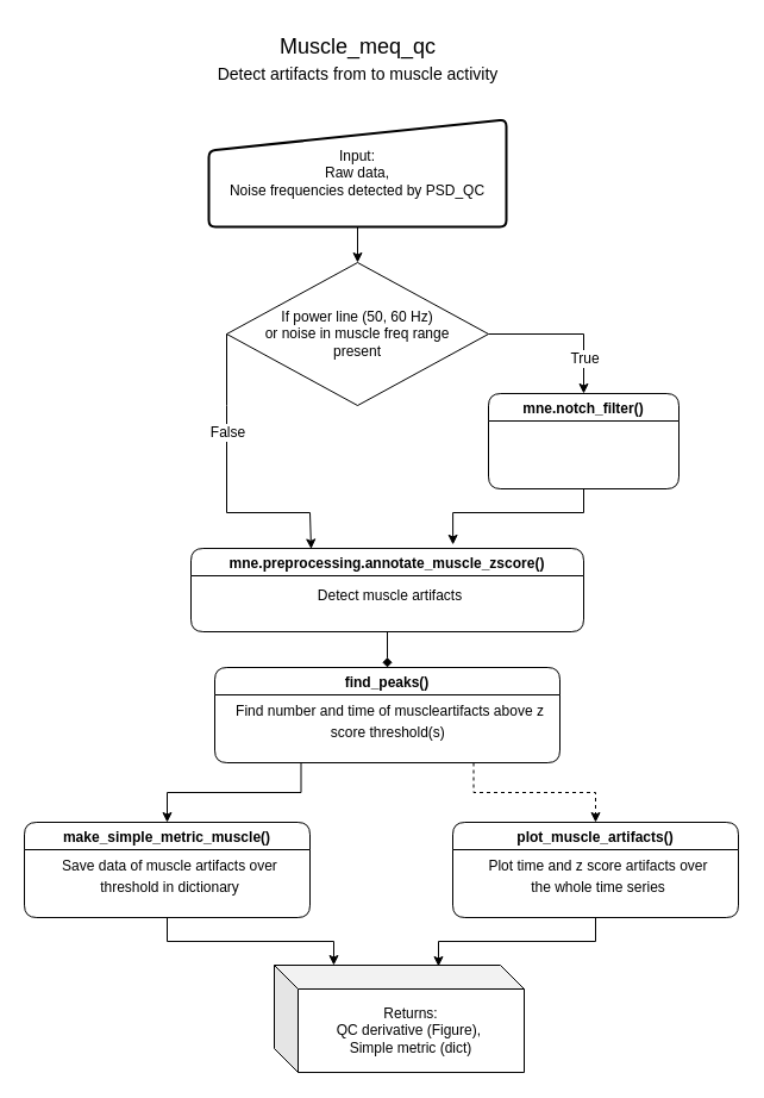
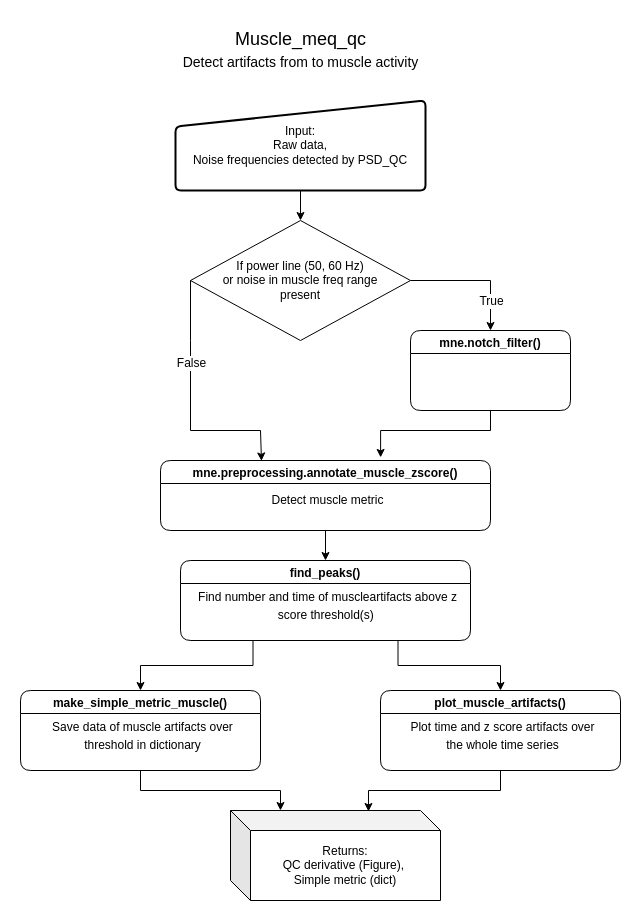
  <mxCell id="0" />
  <mxCell id="1" parent="0" />
  <mxCell id="2" value="&lt;font style=&quot;&quot;&gt;Muscle_meq_qc&lt;br&gt;&lt;font style=&quot;font-size: 14px;&quot;&gt;Detect artifacts from to muscle activity&lt;/font&gt;&lt;br&gt;&lt;/font&gt;" style="text;html=1;align=center;verticalAlign=middle;resizable=0;points=[];autosize=1;strokeColor=none;fillColor=none;fontSize=18;fontFamily=Helvetica;" parent="1" vertex="1"><mxGeometry x="170" y="20" width="260" height="60" as="geometry" /></mxCell>
  <mxCell id="3" style="edgeStyle=orthogonalEdgeStyle;rounded=0;orthogonalLoop=1;jettySize=auto;html=1;entryX=0.5;entryY=0;entryDx=0;entryDy=0;fontSize=12;" parent="1" source="4" target="7" edge="1"><mxGeometry relative="1" as="geometry" /></mxCell>
  <mxCell id="4" value="Input:&lt;br&gt;Raw data,&lt;br&gt;Noise frequencies detected by PSD_QC" style="html=1;strokeWidth=2;shape=manualInput;whiteSpace=wrap;rounded=1;size=26;arcSize=11;fontFamily=Helvetica;" parent="1" vertex="1"><mxGeometry x="175" y="100" width="250" height="90" as="geometry" /></mxCell>
  <mxCell id="5" value="" style="group;fontSize=12;" parent="1" vertex="1" connectable="0"><mxGeometry x="410" y="330" width="160" height="80" as="geometry" /></mxCell>
  <mxCell id="6" value="&lt;div style=&quot;font-size: 12px; line-height: 18px;&quot;&gt;mne.notch_filter()&lt;br&gt;&lt;/div&gt;" style="swimlane;whiteSpace=wrap;html=1;fontSize=18;container=0;rounded=1;perimeterSpacing=0;fillColor=default;fillStyle=solid;swimlaneLine=1;" parent="5" vertex="1"><mxGeometry width="160" height="80" as="geometry" /></mxCell>
  <mxCell id="7" value="If power line (50, 60 Hz) &lt;br&gt;or noise in muscle freq range &lt;br&gt;present" style="rhombus;whiteSpace=wrap;html=1;fontSize=12;" parent="1" vertex="1"><mxGeometry x="190" y="220" width="220" height="120" as="geometry" /></mxCell>
  <mxCell id="8" value="" style="endArrow=classic;html=1;rounded=0;fontSize=12;exitX=1;exitY=0.5;exitDx=0;exitDy=0;entryX=0.5;entryY=0;entryDx=0;entryDy=0;" parent="1" source="7" target="6" edge="1"><mxGeometry relative="1" as="geometry"><mxPoint x="280" y="690" as="sourcePoint" /><mxPoint x="430" y="420" as="targetPoint" /><Array as="points"><mxPoint x="490" y="280" /></Array></mxGeometry></mxCell>
  <mxCell id="9" value="True" style="edgeLabel;resizable=0;html=1;align=center;verticalAlign=middle;fontSize=12;" parent="8" connectable="0" vertex="1"><mxGeometry relative="1" as="geometry"><mxPoint x="15" y="20" as="offset" /></mxGeometry></mxCell>
  <mxCell id="10" value="" style="endArrow=classic;html=1;rounded=0;fontSize=12;exitX=0;exitY=0.5;exitDx=0;exitDy=0;entryX=0.306;entryY=0.006;entryDx=0;entryDy=0;entryPerimeter=0;" parent="1" source="7" target="14" edge="1"><mxGeometry relative="1" as="geometry"><mxPoint x="280" y="660" as="sourcePoint" /><mxPoint x="260" y="549" as="targetPoint" /><Array as="points"><mxPoint x="190" y="340" /><mxPoint x="190" y="430" /><mxPoint x="260" y="430" /></Array></mxGeometry></mxCell>
  <mxCell id="11" value="False" style="edgeLabel;resizable=0;html=1;align=center;verticalAlign=middle;fontSize=12;" parent="10" connectable="0" vertex="1"><mxGeometry relative="1" as="geometry"><mxPoint y="-43" as="offset" /></mxGeometry></mxCell>
  <mxCell id="12" value="" style="group;fontSize=12;" parent="1" vertex="1" connectable="0"><mxGeometry x="160" y="460" width="330" height="70" as="geometry" /></mxCell>
- <mxCell id="13" value="&lt;div style=&quot;border-color: var(--border-color); line-height: 18px;&quot;&gt;Detect muscle artifacts&lt;br&gt;&lt;/div&gt;" style="text;html=1;strokeColor=none;fillColor=default;align=center;verticalAlign=middle;whiteSpace=wrap;rounded=0;fontSize=12;spacingTop=5;spacing=0;spacingBottom=5;spacingLeft=10;spacingRight=5;container=0;" parent="12" vertex="1"><mxGeometry y="8.4" width="330" height="61.6" as="geometry" /></mxCell>
+ <mxCell id="13" value="&lt;div style=&quot;border-color: var(--border-color); line-height: 18px;&quot;&gt;Detect muscle metric&lt;br&gt;&lt;/div&gt;" style="text;html=1;strokeColor=none;fillColor=default;align=center;verticalAlign=middle;whiteSpace=wrap;rounded=0;fontSize=12;spacingTop=5;spacing=0;spacingBottom=5;spacingLeft=10;spacingRight=5;container=0;" parent="12" vertex="1"><mxGeometry y="8.4" width="330" height="61.6" as="geometry" /></mxCell>
  <mxCell id="14" value="&lt;div style=&quot;font-size: 12px; line-height: 18px;&quot;&gt;&lt;div style=&quot;border-color: var(--border-color); line-height: 18px;&quot;&gt;mne.&lt;span style=&quot;border-color: var(--border-color); background-color: initial;&quot;&gt;preprocessing.&lt;/span&gt;&lt;span style=&quot;background-color: initial;&quot;&gt;annotate_muscle_zscore()&lt;/span&gt;&lt;/div&gt;&lt;/div&gt;" style="swimlane;whiteSpace=wrap;html=1;fontSize=18;container=0;rounded=1;perimeterSpacing=0;fillColor=default;fillStyle=solid;swimlaneLine=1;" parent="12" vertex="1"><mxGeometry width="330" height="70" as="geometry" /></mxCell>
  <mxCell id="15" value="" style="group;fontSize=12;" parent="1" vertex="1" connectable="0"><mxGeometry x="180" y="560" width="290" height="80" as="geometry" /></mxCell>
  <mxCell id="16" value="&lt;div style=&quot;border-color: var(--border-color); line-height: 18px;&quot;&gt;Find number and time of muscle&lt;span style=&quot;&quot;&gt;artifacts above z score threshold(s)&amp;nbsp;&lt;/span&gt;&lt;br&gt;&lt;/div&gt;" style="text;html=1;strokeColor=none;fillColor=default;align=center;verticalAlign=middle;whiteSpace=wrap;rounded=0;fontSize=12;spacingTop=5;spacing=0;spacingBottom=5;spacingLeft=10;spacingRight=5;container=0;" parent="15" vertex="1"><mxGeometry y="9.6" width="290" height="70.4" as="geometry" /></mxCell>
  <mxCell id="17" value="&lt;div style=&quot;font-size: 12px; line-height: 18px;&quot;&gt;find_peaks()&lt;br&gt;&lt;/div&gt;" style="swimlane;whiteSpace=wrap;html=1;fontSize=18;container=0;rounded=1;perimeterSpacing=0;fillColor=default;fillStyle=solid;swimlaneLine=1;" parent="15" vertex="1"><mxGeometry width="290" height="80" as="geometry" /></mxCell>
- <mxCell id="18" style="edgeStyle=orthogonalEdgeStyle;rounded=0;orthogonalLoop=1;jettySize=auto;html=1;exitX=0.5;exitY=1;exitDx=0;exitDy=0;fontSize=12;endArrow=diamond;" parent="1" source="14" target="17" edge="1"><mxGeometry relative="1" as="geometry" /></mxCell>
+ <mxCell id="18" style="edgeStyle=orthogonalEdgeStyle;rounded=0;orthogonalLoop=1;jettySize=auto;html=1;exitX=0.5;exitY=1;exitDx=0;exitDy=0;fontSize=12;" parent="1" source="14" target="17" edge="1"><mxGeometry relative="1" as="geometry" /></mxCell>
  <mxCell id="19" value="" style="group;fontSize=12;" parent="1" vertex="1" connectable="0"><mxGeometry x="380" y="690" width="240" height="80" as="geometry" /></mxCell>
  <mxCell id="20" value="&lt;div style=&quot;border-color: var(--border-color); line-height: 18px;&quot;&gt;Plot time and z score&amp;nbsp;&lt;span style=&quot;&quot;&gt;artifacts over the&amp;nbsp;&lt;/span&gt;&lt;span style=&quot;&quot;&gt;whole time series&lt;/span&gt;&lt;br&gt;&lt;/div&gt;" style="text;html=1;strokeColor=none;fillColor=default;align=center;verticalAlign=middle;whiteSpace=wrap;rounded=0;fontSize=12;spacingTop=5;spacing=0;spacingBottom=5;spacingLeft=10;spacingRight=5;container=0;" parent="19" vertex="1"><mxGeometry y="9.6" width="240.0" height="70.4" as="geometry" /></mxCell>
  <mxCell id="21" value="&lt;div style=&quot;font-size: 12px; line-height: 18px;&quot;&gt;plot_muscle_artifacts()&lt;br&gt;&lt;/div&gt;" style="swimlane;whiteSpace=wrap;html=1;fontSize=18;container=0;rounded=1;perimeterSpacing=0;fillColor=default;fillStyle=solid;swimlaneLine=1;" parent="19" vertex="1"><mxGeometry width="240.0" height="80" as="geometry" /></mxCell>
  <mxCell id="22" value="" style="group;fontSize=12;" parent="1" vertex="1" connectable="0"><mxGeometry x="20" y="690" width="240" height="80" as="geometry" /></mxCell>
  <mxCell id="23" value="&lt;div style=&quot;border-color: var(--border-color); line-height: 18px;&quot;&gt;Save data of muscle&amp;nbsp;&lt;span style=&quot;&quot;&gt;artifacts over threshold&amp;nbsp;&lt;/span&gt;&lt;span style=&quot;&quot;&gt;in dictionary&lt;/span&gt;&lt;br&gt;&lt;/div&gt;" style="text;html=1;strokeColor=none;fillColor=default;align=center;verticalAlign=middle;whiteSpace=wrap;rounded=0;fontSize=12;spacingTop=5;spacing=0;spacingBottom=5;spacingLeft=10;spacingRight=5;container=0;" parent="22" vertex="1"><mxGeometry y="9.6" width="240.0" height="70.4" as="geometry" /></mxCell>
  <mxCell id="24" value="&lt;div style=&quot;font-size: 12px; line-height: 18px;&quot;&gt;make_simple_metric_muscle()&lt;br&gt;&lt;/div&gt;" style="swimlane;whiteSpace=wrap;html=1;fontSize=18;container=0;rounded=1;perimeterSpacing=0;fillColor=default;fillStyle=solid;swimlaneLine=1;" parent="22" vertex="1"><mxGeometry width="240.0" height="80" as="geometry" /></mxCell>
  <mxCell id="25" style="edgeStyle=orthogonalEdgeStyle;rounded=0;orthogonalLoop=1;jettySize=auto;html=1;exitX=0.25;exitY=1;exitDx=0;exitDy=0;fontSize=12;" parent="1" source="17" target="24" edge="1"><mxGeometry relative="1" as="geometry" /></mxCell>
- <mxCell id="26" style="edgeStyle=orthogonalEdgeStyle;rounded=0;orthogonalLoop=1;jettySize=auto;html=1;exitX=0.75;exitY=1;exitDx=0;exitDy=0;entryX=0.5;entryY=0;entryDx=0;entryDy=0;fontSize=12;dashed=1;" parent="1" source="17" target="21" edge="1"><mxGeometry relative="1" as="geometry" /></mxCell>
+ <mxCell id="26" style="edgeStyle=orthogonalEdgeStyle;rounded=0;orthogonalLoop=1;jettySize=auto;html=1;exitX=0.75;exitY=1;exitDx=0;exitDy=0;entryX=0.5;entryY=0;entryDx=0;entryDy=0;fontSize=12;" parent="1" source="17" target="21" edge="1"><mxGeometry relative="1" as="geometry" /></mxCell>
  <mxCell id="27" style="edgeStyle=orthogonalEdgeStyle;rounded=0;orthogonalLoop=1;jettySize=auto;html=1;exitX=0.5;exitY=1;exitDx=0;exitDy=0;entryX=0.667;entryY=-0.044;entryDx=0;entryDy=0;entryPerimeter=0;" parent="1" source="6" target="14" edge="1"><mxGeometry relative="1" as="geometry"><Array as="points"><mxPoint x="490" y="430" /><mxPoint x="380" y="430" /></Array></mxGeometry></mxCell>
  <mxCell id="28" value="&lt;div style=&quot;border-color: var(--border-color);&quot;&gt;Returns:&lt;/div&gt;&lt;div style=&quot;border-color: var(--border-color);&quot;&gt;QC derivative (Figure),&amp;nbsp;&lt;/div&gt;&lt;div style=&quot;border-color: var(--border-color);&quot;&gt;Simple metric (dict)&lt;/div&gt;" style="shape=cube;whiteSpace=wrap;html=1;boundedLbl=1;backgroundOutline=1;darkOpacity=0.05;darkOpacity2=0.1;" parent="1" vertex="1"><mxGeometry x="230" y="810" width="210" height="90" as="geometry" /></mxCell>
  <mxCell id="29" style="edgeStyle=orthogonalEdgeStyle;rounded=0;orthogonalLoop=1;jettySize=auto;html=1;entryX=0.238;entryY=0;entryDx=0;entryDy=0;entryPerimeter=0;" parent="1" source="23" target="28" edge="1"><mxGeometry relative="1" as="geometry" /></mxCell>
  <mxCell id="30" style="edgeStyle=orthogonalEdgeStyle;rounded=0;orthogonalLoop=1;jettySize=auto;html=1;entryX=0.657;entryY=0.011;entryDx=0;entryDy=0;entryPerimeter=0;" parent="1" source="21" target="28" edge="1"><mxGeometry relative="1" as="geometry" /></mxCell>
